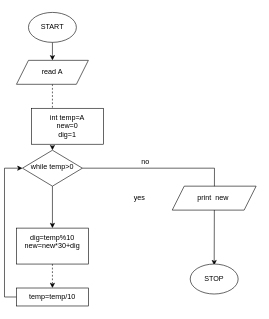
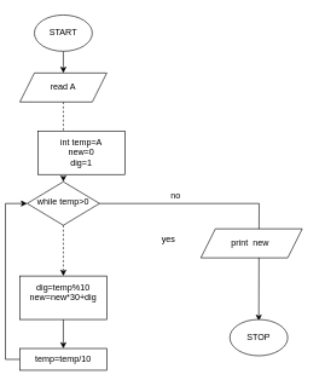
  <mxCell id="0" />
  <mxCell id="1" parent="0" />
  <mxCell id="2" style="edgeStyle=orthogonalEdgeStyle;rounded=0;orthogonalLoop=1;jettySize=auto;html=1;exitX=1;exitY=0.5;exitDx=0;exitDy=0;" edge="1" parent="1" source="4"><mxGeometry relative="1" as="geometry"><mxPoint x="350" y="442" as="targetPoint" /></mxGeometry></mxCell>
- <mxCell id="3" style="edgeStyle=orthogonalEdgeStyle;rounded=0;orthogonalLoop=1;jettySize=auto;html=1;exitX=0.5;exitY=1;exitDx=0;exitDy=0;" edge="1" parent="1" source="4" target="17"><mxGeometry relative="1" as="geometry" /></mxCell>
+ <mxCell id="3" style="edgeStyle=orthogonalEdgeStyle;rounded=0;orthogonalLoop=1;jettySize=auto;html=1;exitX=0.5;exitY=1;exitDx=0;exitDy=0;dashed=1;" edge="1" parent="1" source="4" target="17"><mxGeometry relative="1" as="geometry" /></mxCell>
  <mxCell id="4" value="while temp&amp;gt;0" style="rhombus;whiteSpace=wrap;html=1;shadow=0;fontFamily=Helvetica;fontSize=12;align=center;strokeWidth=1;spacing=6;spacingTop=-4;" vertex="1" parent="1"><mxGeometry x="30" y="250" width="100" height="60" as="geometry" /></mxCell>
  <mxCell id="5" style="edgeStyle=orthogonalEdgeStyle;rounded=0;orthogonalLoop=1;jettySize=auto;html=1;entryX=0.5;entryY=0;entryDx=0;entryDy=0;" edge="1" parent="1" source="6"><mxGeometry relative="1" as="geometry"><mxPoint x="80" y="100" as="targetPoint" /></mxGeometry></mxCell>
  <mxCell id="6" value="START" style="ellipse;whiteSpace=wrap;html=1;" vertex="1" parent="1"><mxGeometry x="40" y="20" width="80" height="50" as="geometry" /></mxCell>
  <mxCell id="7" value="STOP" style="ellipse;whiteSpace=wrap;html=1;" vertex="1" parent="1"><mxGeometry x="310" y="440" width="80" height="50" as="geometry" /></mxCell>
  <mxCell id="8" style="edgeStyle=orthogonalEdgeStyle;rounded=0;orthogonalLoop=1;jettySize=auto;html=1;exitX=0.5;exitY=1;exitDx=0;exitDy=0;entryX=0.5;entryY=0;entryDx=0;entryDy=0;dashed=1;" edge="1" parent="1" source="9" target="4"><mxGeometry relative="1" as="geometry" /></mxCell>
  <mxCell id="9" value="&lt;span&gt;read A&lt;/span&gt;" style="shape=parallelogram;perimeter=parallelogramPerimeter;whiteSpace=wrap;html=1;fixedSize=1;" vertex="1" parent="1"><mxGeometry x="20" y="100" width="120" height="40" as="geometry" /></mxCell>
  <mxCell id="10" value="no" style="text;html=1;align=center;verticalAlign=middle;resizable=0;points=[];autosize=1;" vertex="1" parent="1"><mxGeometry x="220" y="260" width="30" height="20" as="geometry" /></mxCell>
  <mxCell id="11" value="yes" style="text;html=1;align=center;verticalAlign=middle;resizable=0;points=[];autosize=1;" vertex="1" parent="1"><mxGeometry x="210" y="320" width="30" height="20" as="geometry" /></mxCell>
  <mxCell id="12" style="edgeStyle=orthogonalEdgeStyle;rounded=0;orthogonalLoop=1;jettySize=auto;html=1;exitX=0;exitY=0.5;exitDx=0;exitDy=0;entryX=0;entryY=0.5;entryDx=0;entryDy=0;" edge="1" parent="1" source="13" target="4"><mxGeometry relative="1" as="geometry" /></mxCell>
  <mxCell id="13" value="temp=temp/10" style="rounded=0;whiteSpace=wrap;html=1;" vertex="1" parent="1"><mxGeometry x="20" y="480" width="120" height="30" as="geometry" /></mxCell>
- <mxCell id="14" style="edgeStyle=orthogonalEdgeStyle;rounded=0;orthogonalLoop=1;jettySize=auto;html=1;exitX=0.5;exitY=1;exitDx=0;exitDy=0;entryX=0.5;entryY=0;entryDx=0;entryDy=0;dashed=1;" edge="1" parent="1" target="13" source="17"><mxGeometry relative="1" as="geometry"><mxPoint x="80" y="330" as="sourcePoint" /></mxGeometry></mxCell>
- <mxCell id="15" value="&lt;span&gt;print&amp;nbsp; new&amp;nbsp;&lt;/span&gt;" style="shape=parallelogram;perimeter=parallelogramPerimeter;whiteSpace=wrap;html=1;fixedSize=1;" vertex="1" parent="1"><mxGeometry x="280" y="310" width="140" height="40" as="geometry" /></mxCell>
+ <mxCell id="14" style="edgeStyle=orthogonalEdgeStyle;rounded=0;orthogonalLoop=1;jettySize=auto;html=1;exitX=0.5;exitY=1;exitDx=0;exitDy=0;entryX=0.5;entryY=0;entryDx=0;entryDy=0;" edge="1" parent="1" target="13" source="17"><mxGeometry relative="1" as="geometry"><mxPoint x="80" y="330" as="sourcePoint" /></mxGeometry></mxCell>
+ <mxCell id="15" value="&lt;span&gt;print&amp;nbsp; new&amp;nbsp;&lt;/span&gt;" style="shape=parallelogram;perimeter=parallelogramPerimeter;whiteSpace=wrap;html=1;fixedSize=1;" vertex="1" parent="1"><mxGeometry x="270" y="315" width="140" height="40" as="geometry" /></mxCell>
  <mxCell id="16" value="int temp=A&lt;br&gt;new=0&lt;br&gt;dig=1" style="rounded=0;whiteSpace=wrap;html=1;" vertex="1" parent="1"><mxGeometry x="45" y="180" width="120" height="60" as="geometry" /></mxCell>
  <mxCell id="17" value="&lt;span&gt;dig=temp%10&lt;br&gt;new=new*30+dig&lt;br&gt;&lt;br&gt;&lt;/span&gt;" style="rounded=0;whiteSpace=wrap;html=1;" vertex="1" parent="1"><mxGeometry x="20" y="380" width="120" height="60" as="geometry" /></mxCell>
